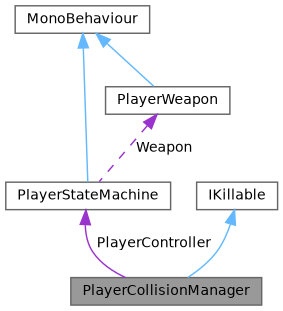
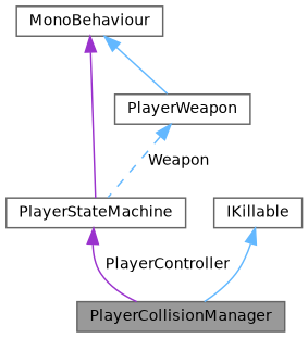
  digraph {
    node [color=gray40 fillcolor=white fontname=Helvetica fontsize=10 shape=box style=filled]
    edge [color=steelblue1 dir=back fontname=Helvetica fontsize=10 labelfontname=Helvetica labelfontsize=10 style=solid]
    n1 [fillcolor=grey60 fontcolor=black height=0.2 label=PlayerCollisionManager width=0.4]
    n2 [height=0.2 label=MonoBehaviour width=0.4]
    n3 [height=0.2 label=PlayerStateMachine width=0.4]
    n4 [height=0.2 label=PlayerWeapon width=0.4]
    n5 [height=0.2 label=IKillable width=0.4]
-   n2 -> n3
+   n2 -> n3 [color=darkorchid3]
    n2 -> n4
    n3 -> n1 [color=darkorchid3 label=" PlayerController"]
-   n4 -> n3 [color=darkorchid3 label=" Weapon" style=dashed]
+   n4 -> n3 [label=" Weapon" style=dashed]
    n5 -> n1
  }
